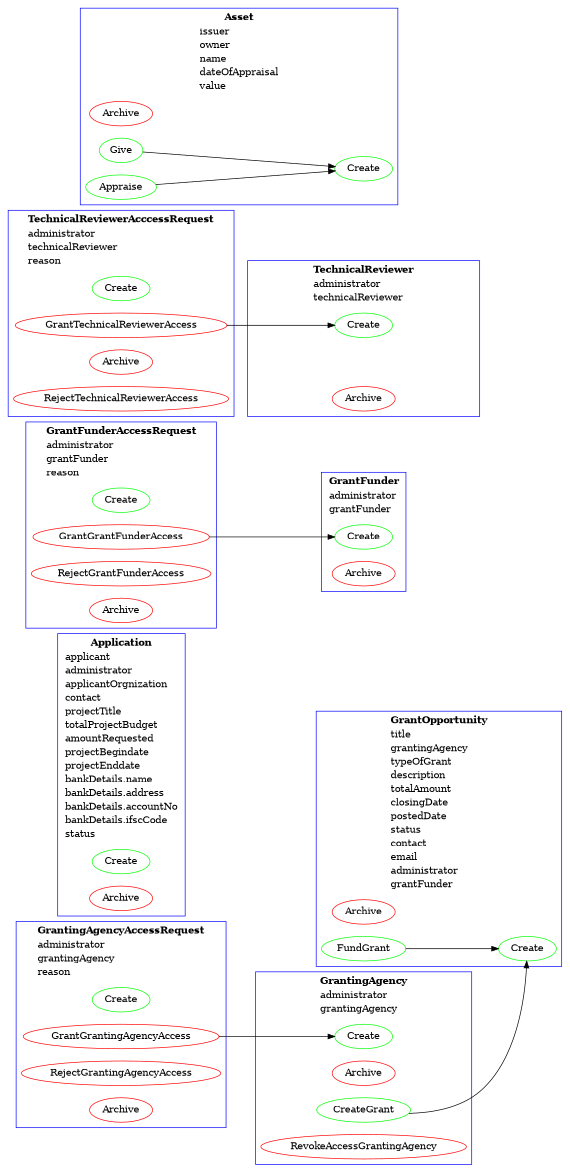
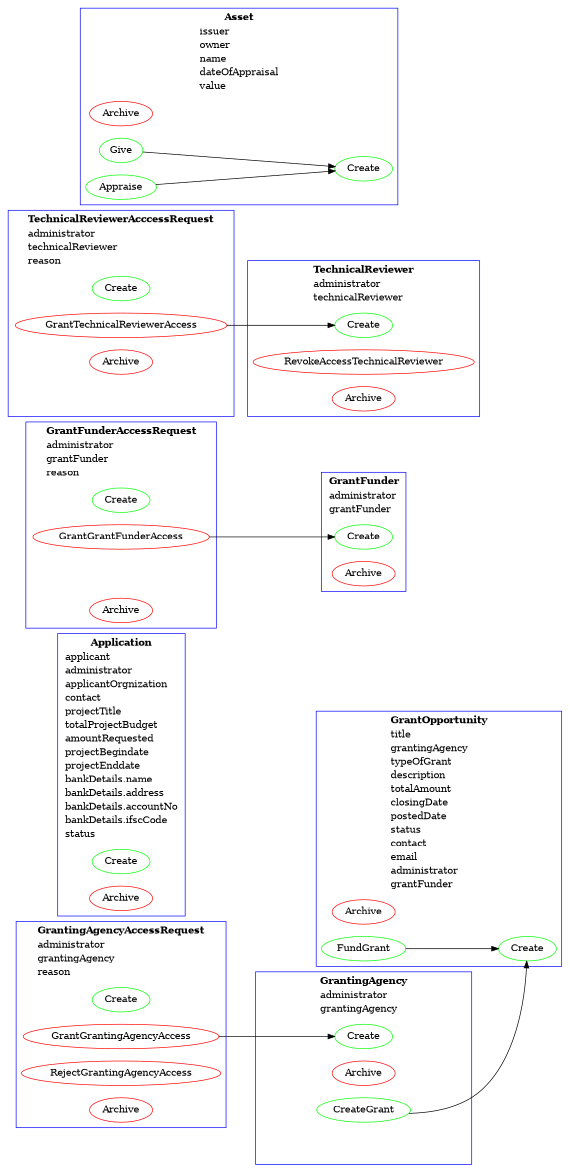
  digraph {
    compound=true
    rankdir=LR
    node [color=red]
    n1 [color=green label=Create]
    n2 [label=Archive]
    n3 [color=green label=FundGrant]
    n4 [color=green label=Create]
    n5 [label=Archive]
    n6 [color=green label=Create]
    n7 [label=Archive]
    n8 [color=green label=Create]
    n9 [label=GrantGrantFunderAccess]
-   n10 [label=RejectGrantFunderAccess]
    n11 [label=Archive]
    n12 [color=green label=Create]
    n13 [label=Archive]
    n14 [color=green label=CreateGrant]
-   n15 [label=RevokeAccessGrantingAgency]
    n16 [color=green label=Create]
    n17 [label=GrantGrantingAgencyAccess]
    n18 [label=RejectGrantingAgencyAccess]
    n19 [label=Archive]
    n20 [color=green label=Create]
+   n21 [label=RevokeAccessTechnicalReviewer]
    n22 [label=Archive]
    n23 [color=green label=Create]
    n24 [label=GrantTechnicalReviewerAccess]
    n25 [label=Archive]
-   n26 [label=RejectTechnicalReviewerAccess]
    n27 [color=green label=Create]
    n28 [label=Archive]
    n29 [color=green label=Give]
    n30 [color=green label=Appraise]
    subgraph cluster_1 {
      color=blue
      label=<<table align = "left" border="0" cellborder="0" cellspacing="1"> <tr><td align="center"><b>GrantOpportunity</b></td></tr><tr><td align="left">title</td></tr>  <tr><td align="left">grantingAgency</td></tr>  <tr><td align="left">typeOfGrant</td></tr>  <tr><td align="left">description</td></tr>  <tr><td align="left">totalAmount</td></tr>  <tr><td align="left">closingDate</td></tr>  <tr><td align="left">postedDate</td></tr>  <tr><td align="left">status</td></tr>  <tr><td align="left">contact</td></tr>  <tr><td align="left">email</td></tr>  <tr><td align="left">administrator</td></tr>  <tr><td align="left">grantFunder</td></tr>  </table>>
      n1
      n2
      n3
    }
    subgraph cluster_2 {
      color=blue
      label=<<table align = "left" border="0" cellborder="0" cellspacing="1"> <tr><td align="center"><b>Application</b></td></tr><tr><td align="left">applicant</td></tr>  <tr><td align="left">administrator</td></tr>  <tr><td align="left">applicantOrgnization</td></tr>  <tr><td align="left">contact</td></tr>  <tr><td align="left">projectTitle</td></tr>  <tr><td align="left">totalProjectBudget</td></tr>  <tr><td align="left">amountRequested</td></tr>  <tr><td align="left">projectBegindate</td></tr>  <tr><td align="left">projectEnddate</td></tr>  <tr><td align="left">bankDetails.name</td></tr>  <tr><td align="left">bankDetails.address</td></tr>  <tr><td align="left">bankDetails.accountNo</td></tr>  <tr><td align="left">bankDetails.ifscCode</td></tr>  <tr><td align="left">status</td></tr>  </table>>
      n4
      n5
    }
    subgraph cluster_3 {
      color=blue
      label=<<table align = "left" border="0" cellborder="0" cellspacing="1"> <tr><td align="center"><b>GrantFunder</b></td></tr><tr><td align="left">administrator</td></tr>  <tr><td align="left">grantFunder</td></tr>  </table>>
      n6
      n7
    }
    subgraph cluster_4 {
      color=blue
      label=<<table align = "left" border="0" cellborder="0" cellspacing="1"> <tr><td align="center"><b>GrantFunderAccessRequest</b></td></tr><tr><td align="left">administrator</td></tr>  <tr><td align="left">grantFunder</td></tr>  <tr><td align="left">reason</td></tr>  </table>>
      n8
      n9
-     n10
      n11
    }
    subgraph cluster_5 {
      color=blue
      label=<<table align = "left" border="0" cellborder="0" cellspacing="1"> <tr><td align="center"><b>GrantingAgency</b></td></tr><tr><td align="left">administrator</td></tr>  <tr><td align="left">grantingAgency</td></tr>  </table>>
      n12
      n13
      n14
-     n15
    }
    subgraph cluster_6 {
      color=blue
      label=<<table align = "left" border="0" cellborder="0" cellspacing="1"> <tr><td align="center"><b>GrantingAgencyAccessRequest</b></td></tr><tr><td align="left">administrator</td></tr>  <tr><td align="left">grantingAgency</td></tr>  <tr><td align="left">reason</td></tr>  </table>>
      n16
      n17
      n18
      n19
    }
    subgraph cluster_7 {
      color=blue
      label=<<table align = "left" border="0" cellborder="0" cellspacing="1"> <tr><td align="center"><b>TechnicalReviewer</b></td></tr><tr><td align="left">administrator</td></tr>  <tr><td align="left">technicalReviewer</td></tr>  </table>>
      n20
+     n21
      n22
    }
    subgraph cluster_8 {
      color=blue
      label=<<table align = "left" border="0" cellborder="0" cellspacing="1"> <tr><td align="center"><b>TechnicalReviewerAcccessRequest</b></td></tr><tr><td align="left">administrator</td></tr>  <tr><td align="left">technicalReviewer</td></tr>  <tr><td align="left">reason</td></tr>  </table>>
      n23
      n24
      n25
-     n26
    }
    subgraph cluster_9 {
      color=blue
      label=<<table align = "left" border="0" cellborder="0" cellspacing="1"> <tr><td align="center"><b>Asset</b></td></tr><tr><td align="left">issuer</td></tr>  <tr><td align="left">owner</td></tr>  <tr><td align="left">name</td></tr>  <tr><td align="left">dateOfAppraisal</td></tr>  <tr><td align="left">value</td></tr>  </table>>
      n27
      n28
      n29
      n30
    }
    n3 -> n1
    n9 -> n6
    n14 -> n1
    n17 -> n12
    n24 -> n20
    n29 -> n27
    n30 -> n27
  }
